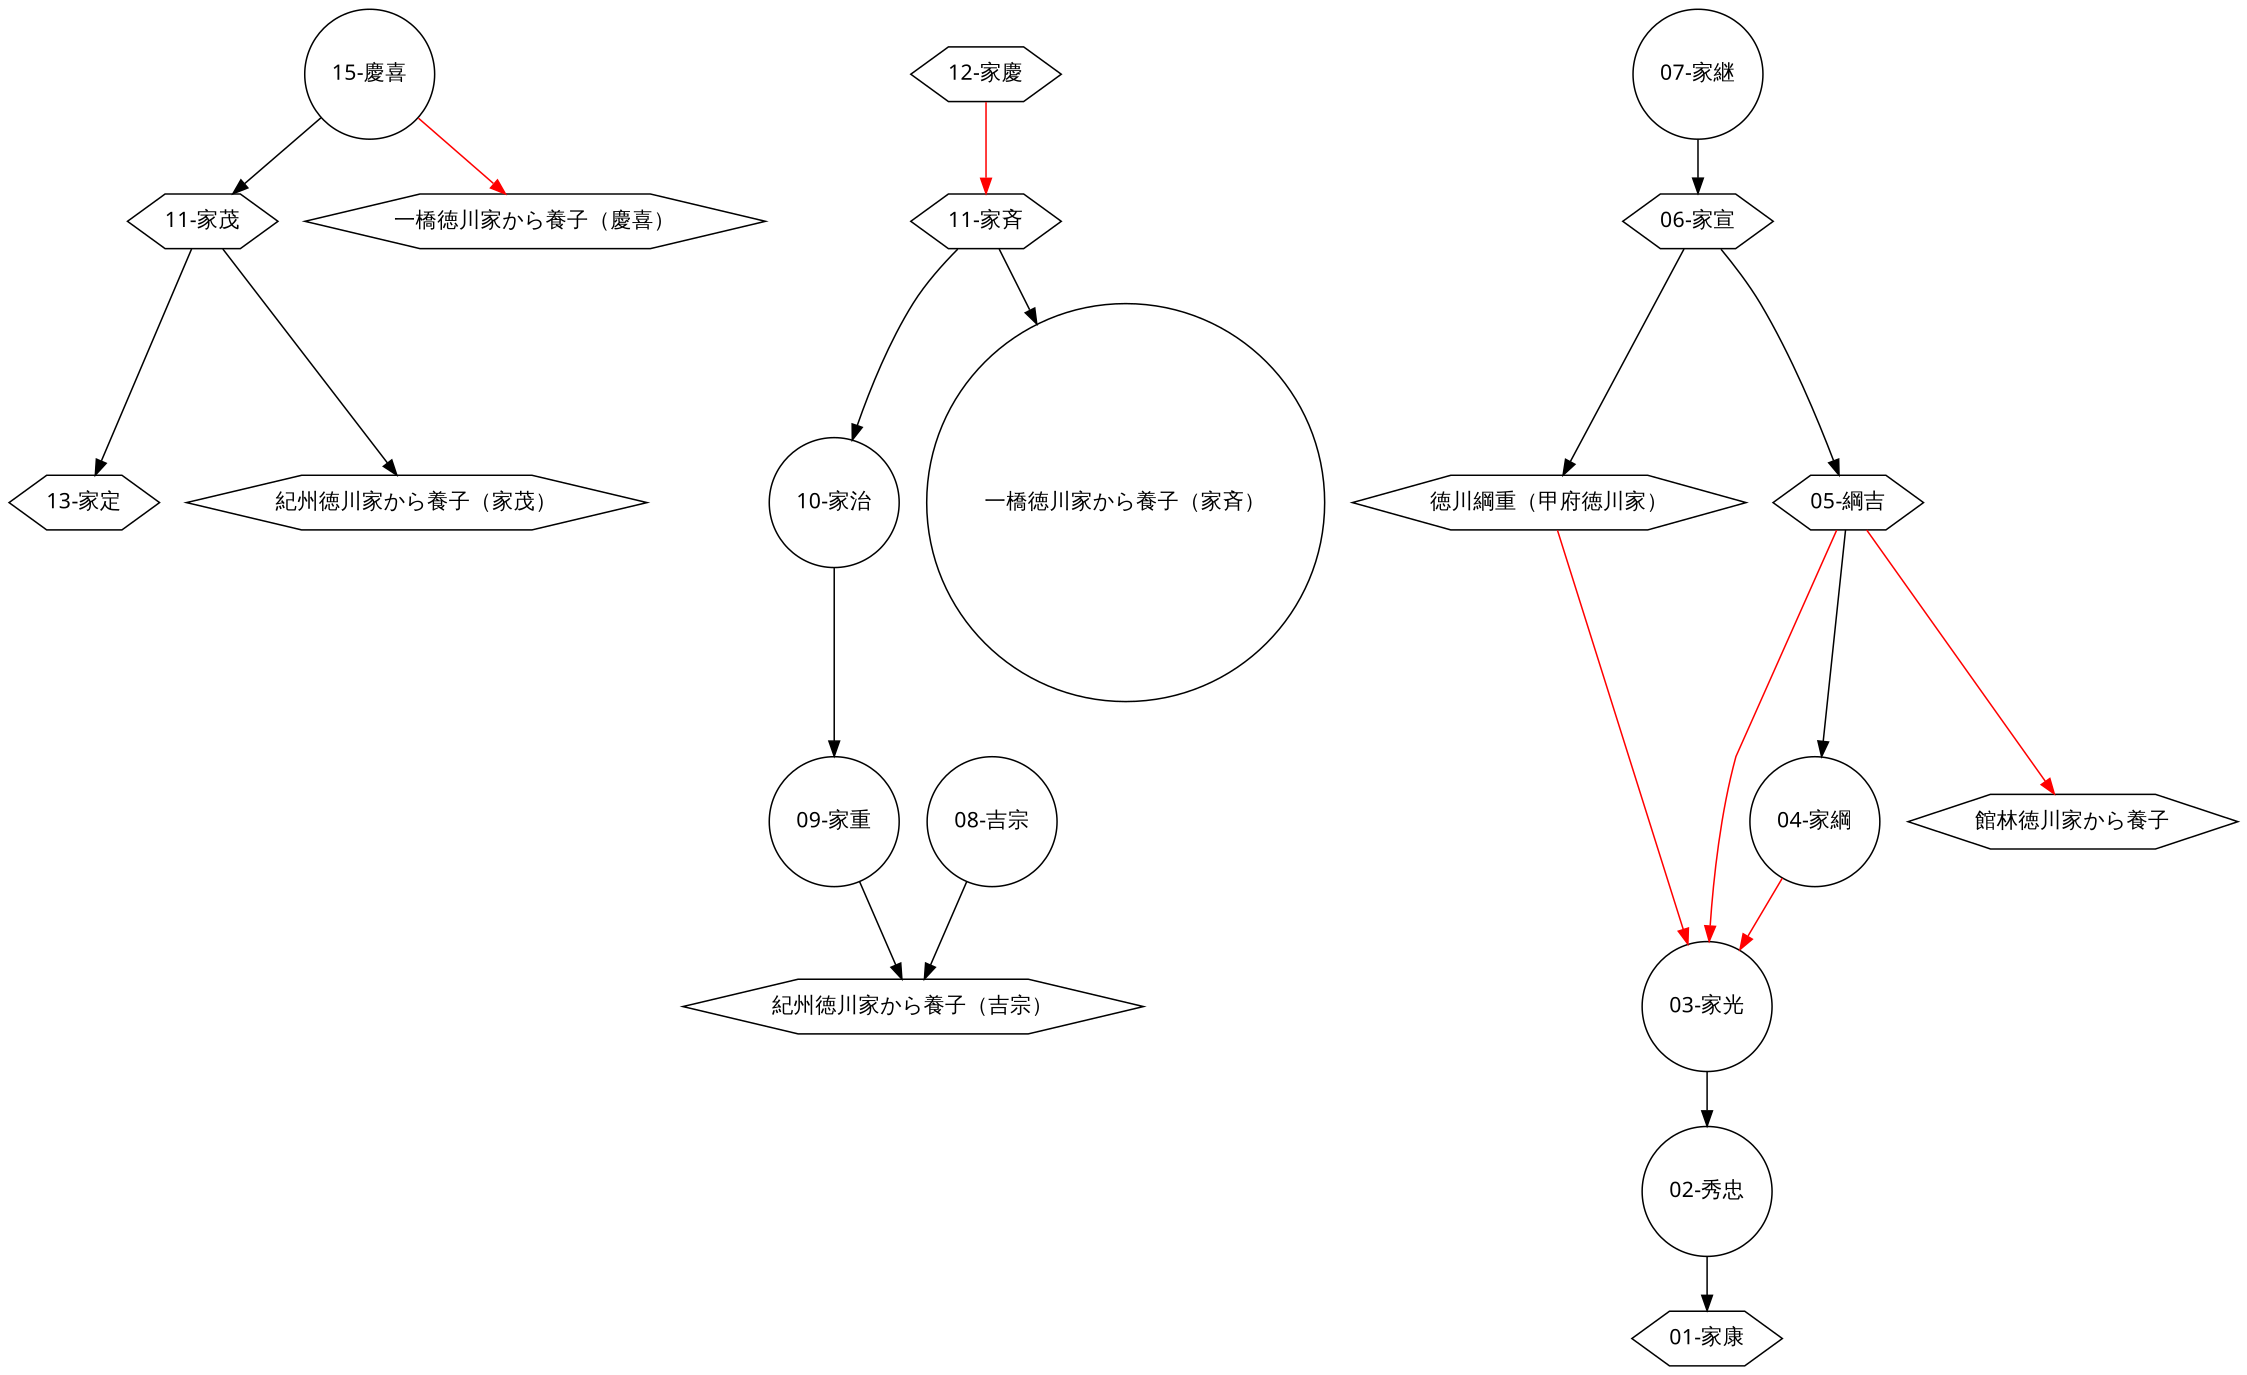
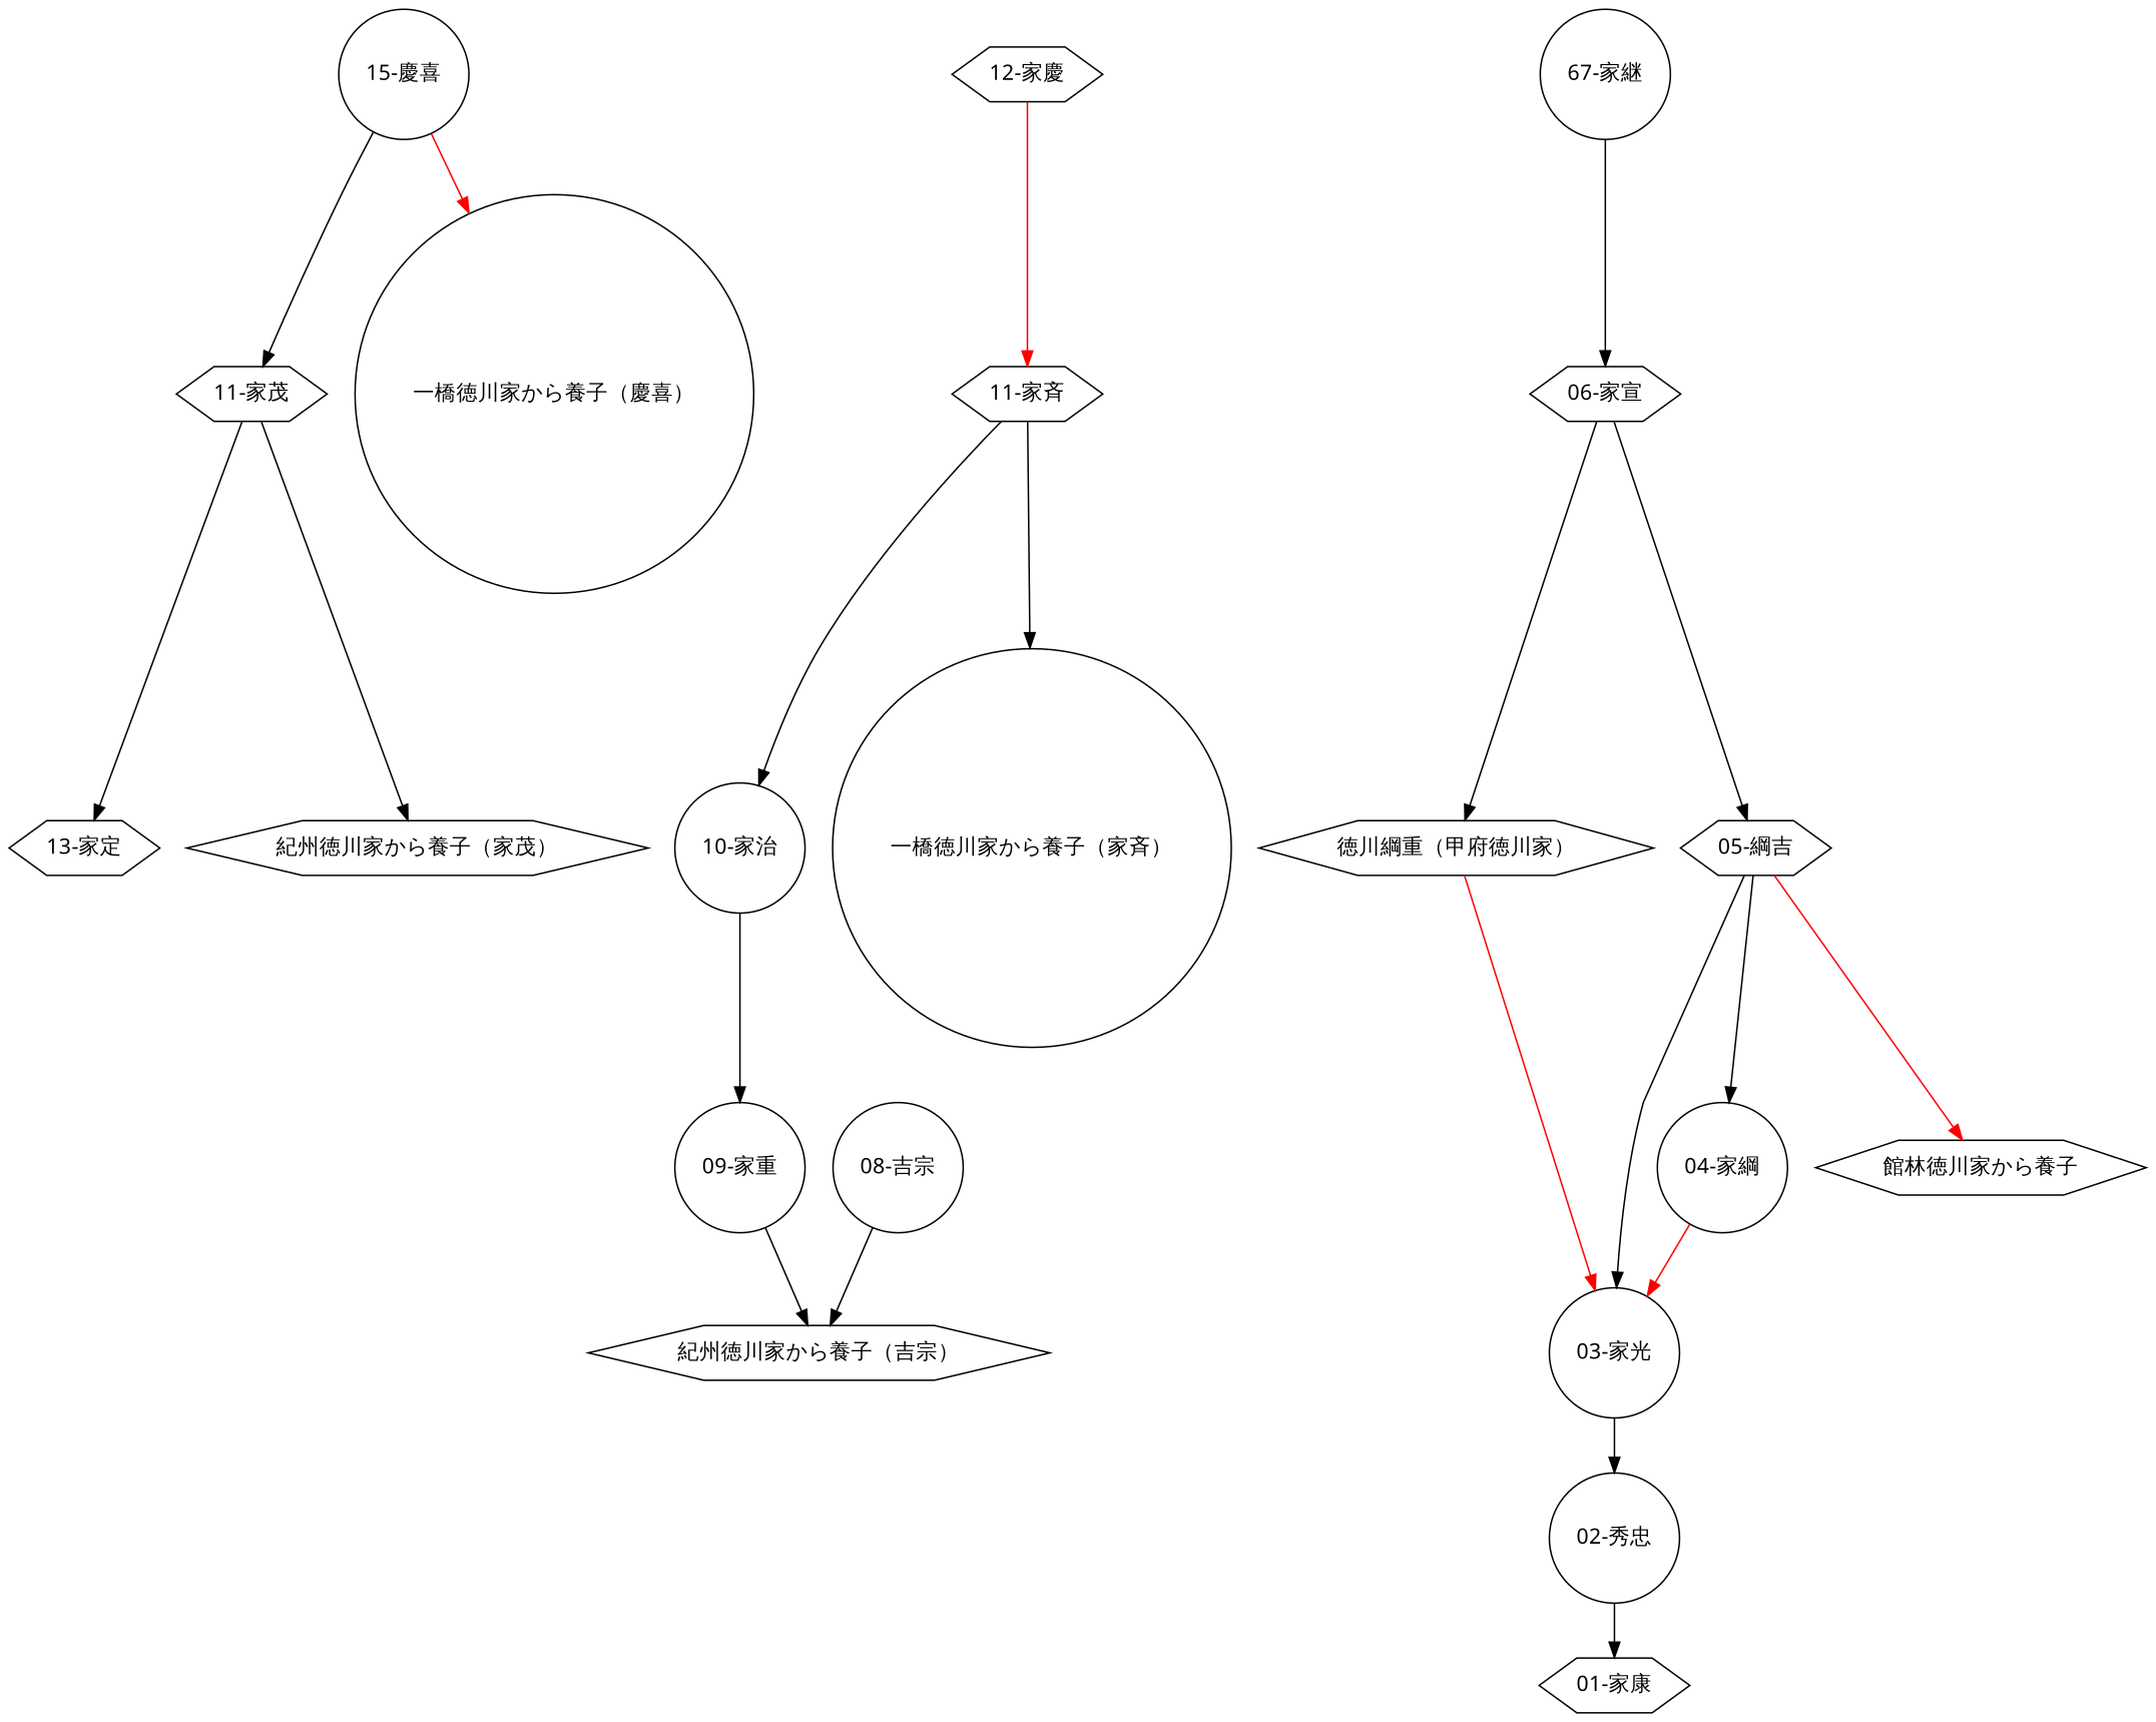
  digraph {
    node [fontname="ＭＳ ゴシック" shape=hexagon]
    edge [color=black]
    "15-慶喜" [shape=circle]
    n2 [label="11-家茂"]
-   "一橋徳川家から養子（慶喜）"
+   "一橋徳川家から養子（慶喜）" [shape=circle]
    "13-家定"
    "紀州徳川家から養子（家茂）"
    "12-家慶"
    "11-家斉"
    "10-家治" [shape=circle]
    "一橋徳川家から養子（家斉）" [shape=circle]
    "09-家重" [shape=circle]
    "紀州徳川家から養子（吉宗）"
    "08-吉宗" [shape=circle]
-   "07-家継" [shape=circle]
+   "07-家継" [shape=circle label="67-家継"]
    "06-家宣"
    "徳川綱重（甲府徳川家）"
    "05-綱吉"
    "03-家光" [shape=circle]
    "04-家綱" [shape=circle]
    "館林徳川家から養子"
    "02-秀忠" [shape=circle]
    "01-家康"
    "15-慶喜" -> n2
    "15-慶喜" -> "一橋徳川家から養子（慶喜）" [color=red]
    n2 -> "13-家定"
    n2 -> "紀州徳川家から養子（家茂）"
    "12-家慶" -> "11-家斉" [color=red]
    "11-家斉" -> "10-家治"
    "11-家斉" -> "一橋徳川家から養子（家斉）"
    "10-家治" -> "09-家重"
    "09-家重" -> "紀州徳川家から養子（吉宗）"
    "08-吉宗" -> "紀州徳川家から養子（吉宗）"
    "07-家継" -> "06-家宣"
    "06-家宣" -> "徳川綱重（甲府徳川家）"
    "06-家宣" -> "05-綱吉"
    "徳川綱重（甲府徳川家）" -> "03-家光" [color=red]
-   "05-綱吉" -> "03-家光" [color=red]
+   "05-綱吉" -> "03-家光"
    "05-綱吉" -> "04-家綱"
    "05-綱吉" -> "館林徳川家から養子" [color=red]
    "03-家光" -> "02-秀忠"
    "04-家綱" -> "03-家光" [color=red]
    "02-秀忠" -> "01-家康"
  }
